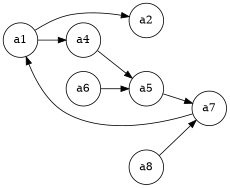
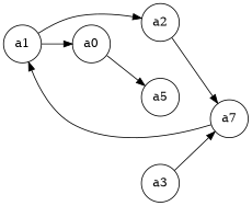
  digraph {
    rankdir=LR
    node [shape=circle]
    a1
    a2
-   a4
-   a3 [label=a8]
+   a4 [label=a0]
+   a3
    a7
    a5
-   a6
    a1 -> a2
    a1 -> a4
    a4 -> a5
    a3 -> a7
    a7 -> a1
-   a5 -> a7
-   a6 -> a5
+   a2 -> a7
  }
